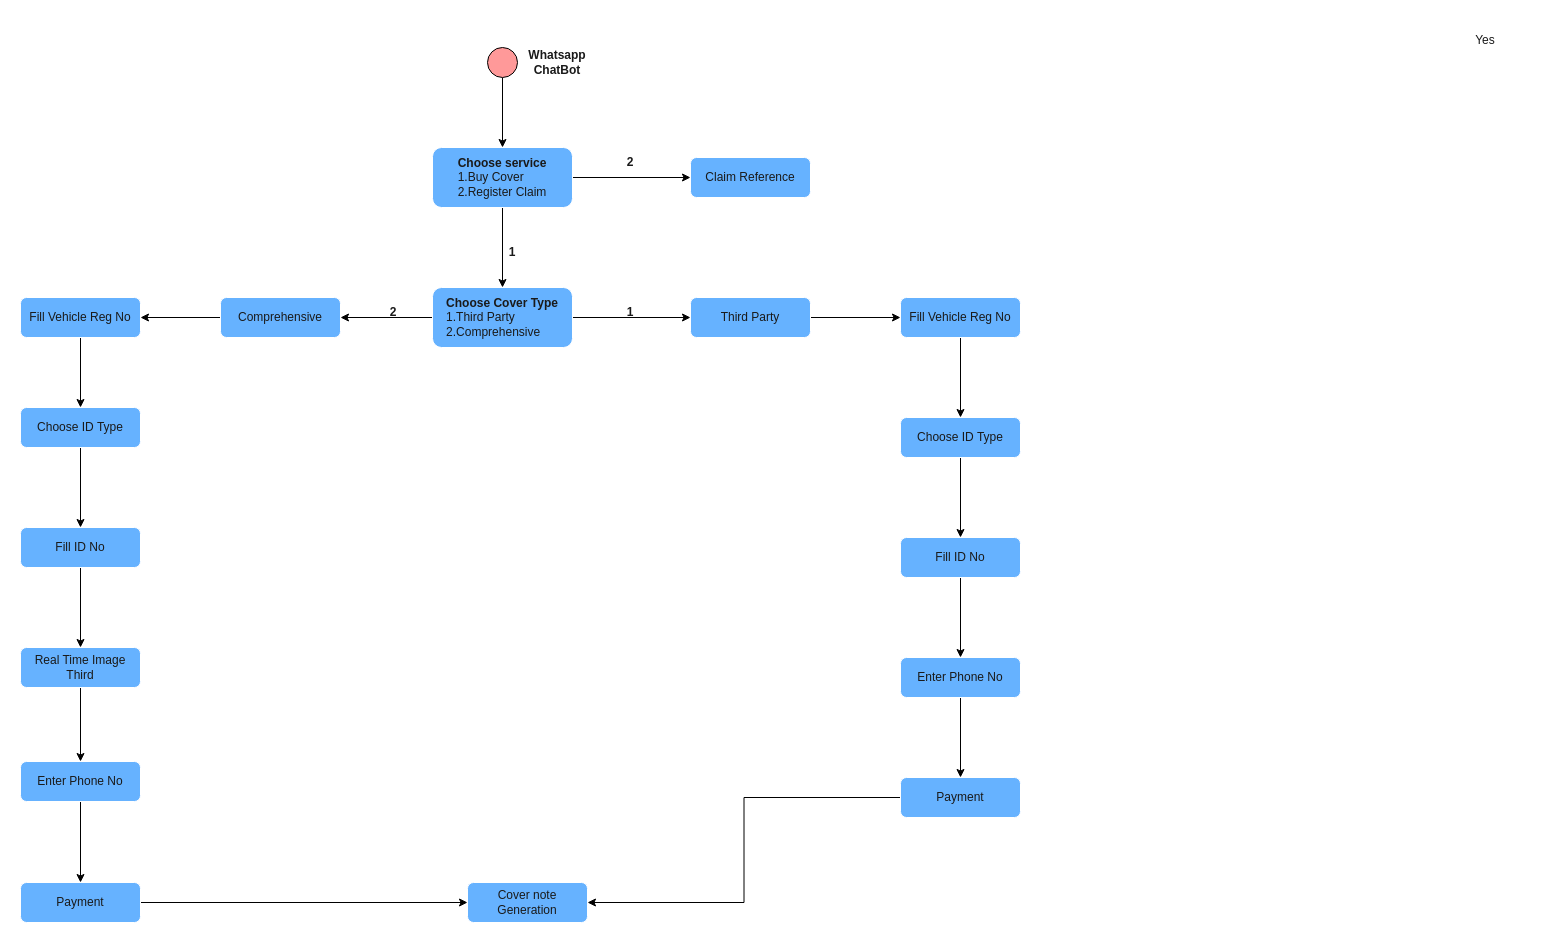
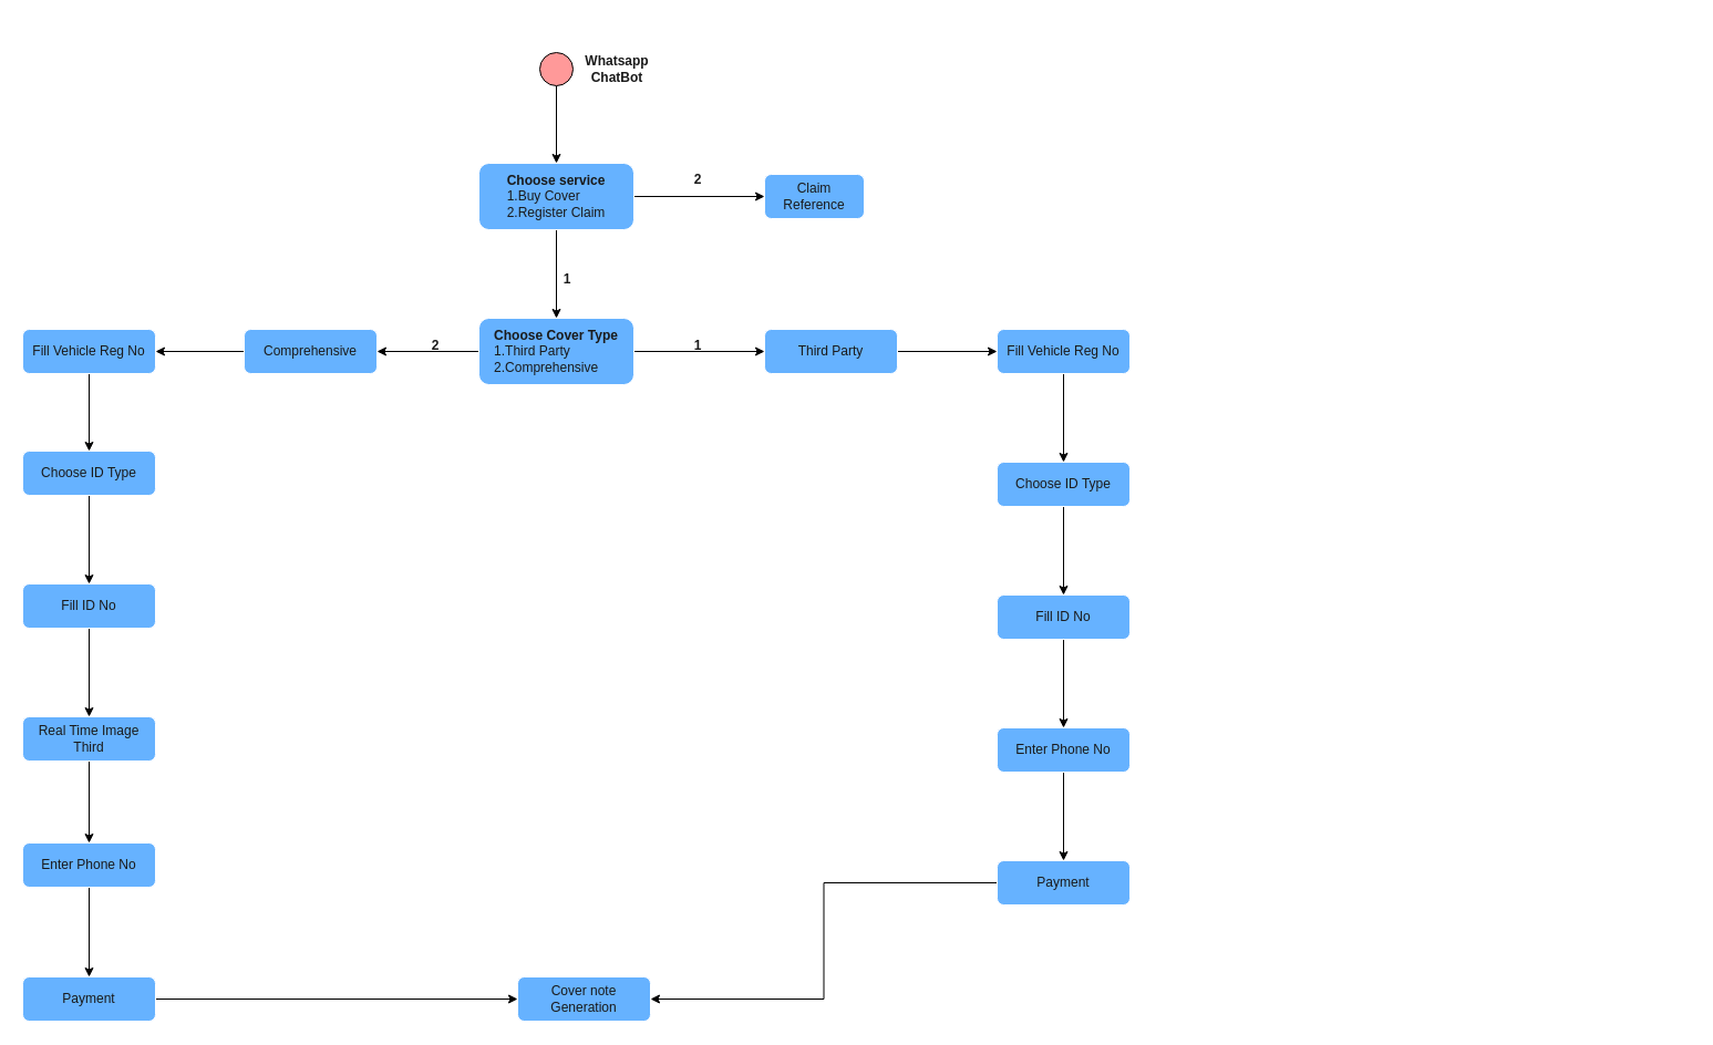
  <mxCell id="0" />
  <mxCell id="1" parent="0" />
- <mxCell id="2" value="Yes" style="text;strokeColor=none;align=center;fillColor=none;html=1;verticalAlign=middle;whiteSpace=wrap;rounded=1;labelBackgroundColor=none;fontColor=#1A1A1A;" parent="1" vertex="1"><mxGeometry x="1445" y="20" width="80" height="40" as="geometry" /></mxCell>
- <mxCell id="3" value="Claim Reference" style="rounded=1;whiteSpace=wrap;html=1;fontSize=12;glass=0;strokeWidth=1;shadow=0;labelBackgroundColor=none;fillColor=#66B2FF;strokeColor=#FFFFFF;fontColor=#1A1A1A;" parent="1" vertex="1"><mxGeometry x="690" y="157" width="120" height="40" as="geometry" /></mxCell>
+ <mxCell id="3" value="Claim Reference" style="rounded=1;whiteSpace=wrap;html=1;fontSize=12;glass=0;strokeWidth=1;shadow=0;labelBackgroundColor=none;fillColor=#66B2FF;strokeColor=#FFFFFF;fontColor=#1A1A1A;" parent="1" vertex="1"><mxGeometry x="690" y="157" width="90" height="40" as="geometry" /></mxCell>
  <mxCell id="4" value="&lt;b&gt;2&lt;/b&gt;" style="text;strokeColor=none;align=center;fillColor=none;html=1;verticalAlign=middle;whiteSpace=wrap;rounded=1;labelBackgroundColor=none;fontColor=#1A1A1A;" parent="1" vertex="1"><mxGeometry x="590" y="147" width="80" height="30" as="geometry" /></mxCell>
  <mxCell id="5" value="" style="edgeStyle=orthogonalEdgeStyle;rounded=0;orthogonalLoop=1;jettySize=auto;html=1;" edge="1" parent="1" source="7" target="12"><mxGeometry relative="1" as="geometry" /></mxCell>
  <mxCell id="6" value="" style="edgeStyle=orthogonalEdgeStyle;rounded=0;orthogonalLoop=1;jettySize=auto;html=1;" edge="1" parent="1" source="7" target="3"><mxGeometry relative="1" as="geometry" /></mxCell>
  <mxCell id="7" value="&lt;div&gt;&lt;b&gt;Choose service&lt;/b&gt;&lt;/div&gt;&lt;div align=&quot;left&quot;&gt;1.Buy Cover&lt;/div&gt;&lt;div align=&quot;left&quot;&gt;2.Register Claim&lt;br&gt;&lt;/div&gt;" style="rounded=1;whiteSpace=wrap;html=1;fontSize=12;glass=0;strokeWidth=1;shadow=0;labelBackgroundColor=none;fillColor=#66B2FF;strokeColor=#FFFFFF;fontColor=#1A1A1A;" parent="1" vertex="1"><mxGeometry x="432" y="147" width="140" height="60" as="geometry" /></mxCell>
  <mxCell id="8" value="" style="edgeStyle=orthogonalEdgeStyle;rounded=0;orthogonalLoop=1;jettySize=auto;html=1;" edge="1" parent="1" source="9" target="7"><mxGeometry relative="1" as="geometry" /></mxCell>
  <mxCell id="9" value="" style="ellipse;whiteSpace=wrap;html=1;aspect=fixed;fillColor=#FF9999;" vertex="1" parent="1"><mxGeometry x="487" y="47" width="30" height="30" as="geometry" /></mxCell>
  <mxCell id="10" value="" style="edgeStyle=orthogonalEdgeStyle;rounded=0;orthogonalLoop=1;jettySize=auto;html=1;" edge="1" parent="1" source="12" target="15"><mxGeometry relative="1" as="geometry" /></mxCell>
  <mxCell id="11" value="" style="edgeStyle=orthogonalEdgeStyle;rounded=0;orthogonalLoop=1;jettySize=auto;html=1;" edge="1" parent="1" source="12" target="17"><mxGeometry relative="1" as="geometry" /></mxCell>
  <mxCell id="12" value="&lt;div&gt;&lt;b&gt;Choose Cover Type&lt;/b&gt;&lt;/div&gt;&lt;div align=&quot;left&quot;&gt;1.Third Party&lt;/div&gt;&lt;div align=&quot;left&quot;&gt;2.Comprehensive&lt;br&gt;&lt;/div&gt;" style="rounded=1;whiteSpace=wrap;html=1;fontSize=12;glass=0;strokeWidth=1;shadow=0;labelBackgroundColor=none;fillColor=#66B2FF;strokeColor=#FFFFFF;fontColor=#1A1A1A;" vertex="1" parent="1"><mxGeometry x="432" y="287" width="140" height="60" as="geometry" /></mxCell>
  <mxCell id="13" value="&lt;b&gt;1&lt;/b&gt;" style="text;strokeColor=none;align=center;fillColor=none;html=1;verticalAlign=middle;whiteSpace=wrap;rounded=1;labelBackgroundColor=none;fontColor=#1A1A1A;" vertex="1" parent="1"><mxGeometry x="487" y="237" width="50" height="30" as="geometry" /></mxCell>
  <mxCell id="14" value="" style="edgeStyle=orthogonalEdgeStyle;rounded=0;orthogonalLoop=1;jettySize=auto;html=1;" edge="1" parent="1" source="15" target="19"><mxGeometry relative="1" as="geometry" /></mxCell>
  <mxCell id="15" value="Third Party" style="rounded=1;whiteSpace=wrap;html=1;fontSize=12;glass=0;strokeWidth=1;shadow=0;labelBackgroundColor=none;fillColor=#66B2FF;strokeColor=#FFFFFF;fontColor=#1A1A1A;" vertex="1" parent="1"><mxGeometry x="690" y="297" width="120" height="40" as="geometry" /></mxCell>
  <mxCell id="16" value="" style="edgeStyle=orthogonalEdgeStyle;rounded=0;orthogonalLoop=1;jettySize=auto;html=1;" edge="1" parent="1" source="17"><mxGeometry relative="1" as="geometry"><mxPoint x="140" y="317" as="targetPoint" /></mxGeometry></mxCell>
  <mxCell id="17" value="Comprehensive" style="rounded=1;whiteSpace=wrap;html=1;fontSize=12;glass=0;strokeWidth=1;shadow=0;labelBackgroundColor=none;fillColor=#66B2FF;strokeColor=#FFFFFF;fontColor=#1A1A1A;" vertex="1" parent="1"><mxGeometry x="220" y="297" width="120" height="40" as="geometry" /></mxCell>
  <mxCell id="18" value="" style="edgeStyle=orthogonalEdgeStyle;rounded=0;orthogonalLoop=1;jettySize=auto;html=1;" edge="1" parent="1" source="19" target="23"><mxGeometry relative="1" as="geometry" /></mxCell>
  <mxCell id="19" value="Fill Vehicle Reg No" style="rounded=1;whiteSpace=wrap;html=1;fontSize=12;glass=0;strokeWidth=1;shadow=0;labelBackgroundColor=none;fillColor=#66B2FF;strokeColor=#FFFFFF;fontColor=#1A1A1A;" vertex="1" parent="1"><mxGeometry x="900" y="297" width="120" height="40" as="geometry" /></mxCell>
  <mxCell id="20" value="" style="edgeStyle=orthogonalEdgeStyle;rounded=0;orthogonalLoop=1;jettySize=auto;html=1;" edge="1" parent="1" source="21" target="30"><mxGeometry relative="1" as="geometry" /></mxCell>
  <mxCell id="21" value="Fill ID No" style="rounded=1;whiteSpace=wrap;html=1;fontSize=12;glass=0;strokeWidth=1;shadow=0;labelBackgroundColor=none;fillColor=#66B2FF;strokeColor=#FFFFFF;fontColor=#1A1A1A;" vertex="1" parent="1"><mxGeometry x="900" y="537" width="120" height="40" as="geometry" /></mxCell>
  <mxCell id="22" value="" style="edgeStyle=orthogonalEdgeStyle;rounded=0;orthogonalLoop=1;jettySize=auto;html=1;" edge="1" parent="1" source="23" target="21"><mxGeometry relative="1" as="geometry" /></mxCell>
  <mxCell id="23" value="Choose ID Type" style="rounded=1;whiteSpace=wrap;html=1;fontSize=12;glass=0;strokeWidth=1;shadow=0;labelBackgroundColor=none;fillColor=#66B2FF;strokeColor=#FFFFFF;fontColor=#1A1A1A;" vertex="1" parent="1"><mxGeometry x="900" y="417" width="120" height="40" as="geometry" /></mxCell>
  <mxCell id="24" value="Cover note Generation" style="rounded=1;whiteSpace=wrap;html=1;fontSize=12;glass=0;strokeWidth=1;shadow=0;labelBackgroundColor=none;fillColor=#66B2FF;strokeColor=#FFFFFF;fontColor=#1A1A1A;" vertex="1" parent="1"><mxGeometry x="467" y="882" width="120" height="40" as="geometry" /></mxCell>
  <mxCell id="25" value="" style="edgeStyle=orthogonalEdgeStyle;rounded=0;orthogonalLoop=1;jettySize=auto;html=1;" edge="1" parent="1" source="26" target="39"><mxGeometry relative="1" as="geometry" /></mxCell>
  <mxCell id="26" value="Real Time Image Third" style="rounded=1;whiteSpace=wrap;html=1;fontSize=12;glass=0;strokeWidth=1;shadow=0;labelBackgroundColor=none;fillColor=#66B2FF;strokeColor=#FFFFFF;fontColor=#1A1A1A;" vertex="1" parent="1"><mxGeometry x="20" y="647" width="120" height="40" as="geometry" /></mxCell>
  <mxCell id="27" style="edgeStyle=orthogonalEdgeStyle;rounded=0;orthogonalLoop=1;jettySize=auto;html=1;entryX=1;entryY=0.5;entryDx=0;entryDy=0;" edge="1" parent="1" source="28" target="24"><mxGeometry relative="1" as="geometry" /></mxCell>
  <mxCell id="28" value="Payment" style="rounded=1;whiteSpace=wrap;html=1;fontSize=12;glass=0;strokeWidth=1;shadow=0;labelBackgroundColor=none;fillColor=#66B2FF;strokeColor=#FFFFFF;fontColor=#1A1A1A;" vertex="1" parent="1"><mxGeometry x="900" y="777" width="120" height="40" as="geometry" /></mxCell>
  <mxCell id="29" value="" style="edgeStyle=orthogonalEdgeStyle;rounded=0;orthogonalLoop=1;jettySize=auto;html=1;" edge="1" parent="1" source="30" target="28"><mxGeometry relative="1" as="geometry" /></mxCell>
  <mxCell id="30" value="Enter Phone No" style="rounded=1;whiteSpace=wrap;html=1;fontSize=12;glass=0;strokeWidth=1;shadow=0;labelBackgroundColor=none;fillColor=#66B2FF;strokeColor=#FFFFFF;fontColor=#1A1A1A;" vertex="1" parent="1"><mxGeometry x="900" y="657" width="120" height="40" as="geometry" /></mxCell>
  <mxCell id="31" value="&lt;b&gt;Whatsapp ChatBot&lt;br&gt;&lt;/b&gt;" style="text;strokeColor=none;align=center;fillColor=none;html=1;verticalAlign=middle;whiteSpace=wrap;rounded=1;labelBackgroundColor=none;fontColor=#1A1A1A;" vertex="1" parent="1"><mxGeometry x="517" y="47" width="80" height="30" as="geometry" /></mxCell>
  <mxCell id="32" value="" style="edgeStyle=orthogonalEdgeStyle;rounded=0;orthogonalLoop=1;jettySize=auto;html=1;" edge="1" parent="1" source="33" target="35"><mxGeometry relative="1" as="geometry" /></mxCell>
  <mxCell id="33" value="Fill Vehicle Reg No" style="rounded=1;whiteSpace=wrap;html=1;fontSize=12;glass=0;strokeWidth=1;shadow=0;labelBackgroundColor=none;fillColor=#66B2FF;strokeColor=#FFFFFF;fontColor=#1A1A1A;" vertex="1" parent="1"><mxGeometry x="20" y="297" width="120" height="40" as="geometry" /></mxCell>
  <mxCell id="34" value="" style="edgeStyle=orthogonalEdgeStyle;rounded=0;orthogonalLoop=1;jettySize=auto;html=1;" edge="1" parent="1" source="35" target="37"><mxGeometry relative="1" as="geometry" /></mxCell>
  <mxCell id="35" value="Choose ID Type" style="rounded=1;whiteSpace=wrap;html=1;fontSize=12;glass=0;strokeWidth=1;shadow=0;labelBackgroundColor=none;fillColor=#66B2FF;strokeColor=#FFFFFF;fontColor=#1A1A1A;" vertex="1" parent="1"><mxGeometry x="20" y="407" width="120" height="40" as="geometry" /></mxCell>
  <mxCell id="36" value="" style="edgeStyle=orthogonalEdgeStyle;rounded=0;orthogonalLoop=1;jettySize=auto;html=1;" edge="1" parent="1" source="37" target="26"><mxGeometry relative="1" as="geometry" /></mxCell>
  <mxCell id="37" value="Fill ID No" style="rounded=1;whiteSpace=wrap;html=1;fontSize=12;glass=0;strokeWidth=1;shadow=0;labelBackgroundColor=none;fillColor=#66B2FF;strokeColor=#FFFFFF;fontColor=#1A1A1A;" vertex="1" parent="1"><mxGeometry x="20" y="527" width="120" height="40" as="geometry" /></mxCell>
  <mxCell id="38" value="" style="edgeStyle=orthogonalEdgeStyle;rounded=0;orthogonalLoop=1;jettySize=auto;html=1;" edge="1" parent="1" source="39" target="41"><mxGeometry relative="1" as="geometry" /></mxCell>
  <mxCell id="39" value="Enter Phone No" style="rounded=1;whiteSpace=wrap;html=1;fontSize=12;glass=0;strokeWidth=1;shadow=0;labelBackgroundColor=none;fillColor=#66B2FF;strokeColor=#FFFFFF;fontColor=#1A1A1A;" vertex="1" parent="1"><mxGeometry x="20" y="761" width="120" height="40" as="geometry" /></mxCell>
  <mxCell id="40" style="edgeStyle=orthogonalEdgeStyle;rounded=0;orthogonalLoop=1;jettySize=auto;html=1;entryX=0;entryY=0.5;entryDx=0;entryDy=0;" edge="1" parent="1" source="41" target="24"><mxGeometry relative="1" as="geometry" /></mxCell>
  <mxCell id="41" value="Payment" style="rounded=1;whiteSpace=wrap;html=1;fontSize=12;glass=0;strokeWidth=1;shadow=0;labelBackgroundColor=none;fillColor=#66B2FF;strokeColor=#FFFFFF;fontColor=#1A1A1A;" vertex="1" parent="1"><mxGeometry x="20" y="882" width="120" height="40" as="geometry" /></mxCell>
  <mxCell id="42" value="&lt;b&gt;1&lt;/b&gt;" style="text;strokeColor=none;align=center;fillColor=none;html=1;verticalAlign=middle;whiteSpace=wrap;rounded=1;labelBackgroundColor=none;fontColor=#1A1A1A;" vertex="1" parent="1"><mxGeometry x="605" y="297" width="50" height="30" as="geometry" /></mxCell>
  <mxCell id="43" value="&lt;b&gt;2&lt;/b&gt;" style="text;strokeColor=none;align=center;fillColor=none;html=1;verticalAlign=middle;whiteSpace=wrap;rounded=1;labelBackgroundColor=none;fontColor=#1A1A1A;" vertex="1" parent="1"><mxGeometry x="353" y="297" width="80" height="30" as="geometry" /></mxCell>
